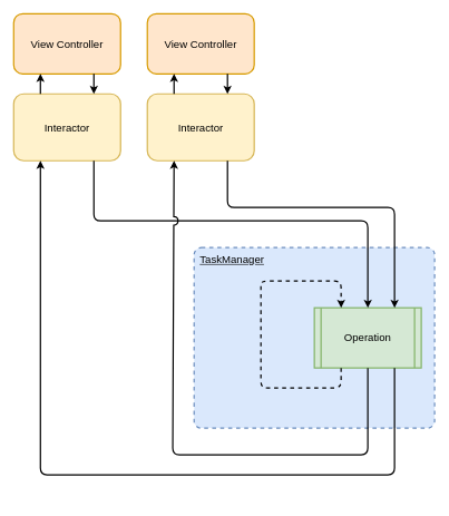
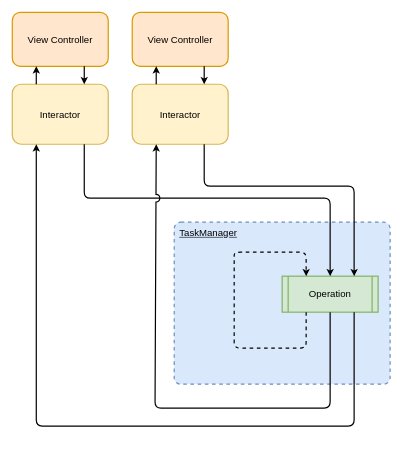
  <mxCell id="0" />
  <mxCell id="1" parent="0" />
  <mxCell id="2" value="&lt;u style=&quot;font-size: 16px;&quot;&gt;TaskManager&lt;/u&gt;" style="rounded=1;whiteSpace=wrap;html=1;shadow=0;strokeColor=#6c8ebf;fillColor=#dae8fc;align=left;labelPosition=center;verticalLabelPosition=middle;verticalAlign=top;dashed=1;fontSize=16;arcSize=4;perimeterSpacing=2;spacingTop=2;spacingLeft=7;strokeWidth=2;" parent="1" vertex="1"><mxGeometry x="290" y="370" width="360" height="270" as="geometry" /></mxCell>
  <mxCell id="3" value="Interactor" style="rounded=1;whiteSpace=wrap;html=1;fillColor=#fff2cc;strokeColor=#d6b656;horizontal=1;fontSize=16;strokeWidth=2;" parent="1" vertex="1"><mxGeometry x="20" y="140" width="160" height="100" as="geometry" /></mxCell>
  <mxCell id="4" value="Interactor" style="rounded=1;whiteSpace=wrap;html=1;fillColor=#fff2cc;strokeColor=#d6b656;fontSize=16;strokeWidth=2;" parent="1" vertex="1"><mxGeometry x="220" y="140" width="160" height="100" as="geometry" /></mxCell>
- <mxCell id="5" value="Operation" style="shape=process;whiteSpace=wrap;html=1;backgroundOutline=1;shadow=0;strokeColor=#82b366;fillColor=#d5e8d4;size=0.062;fontSize=16;strokeWidth=2;" parent="1" vertex="1"><mxGeometry x="470" y="460" width="160" height="90" as="geometry" /></mxCell>
+ <mxCell id="5" value="Operation" style="shape=process;whiteSpace=wrap;html=1;backgroundOutline=1;shadow=0;strokeColor=#82b366;fillColor=#d5e8d4;size=0.062;fontSize=16;strokeWidth=2;" parent="1" vertex="1"><mxGeometry x="470" y="460" width="160" height="60" as="geometry" /></mxCell>
  <mxCell id="6" value="" style="endArrow=classic;html=1;exitX=0.75;exitY=1;exitDx=0;exitDy=0;entryX=0.75;entryY=0;entryDx=0;entryDy=0;strokeWidth=2;jumpStyle=none;" parent="1" source="4" target="5" edge="1"><mxGeometry width="50" height="50" relative="1" as="geometry"><mxPoint x="370" y="560" as="sourcePoint" /><mxPoint x="420" y="510" as="targetPoint" /><Array as="points"><mxPoint x="340" y="310" /><mxPoint x="590" y="310" /></Array></mxGeometry></mxCell>
  <mxCell id="7" value="" style="endArrow=classic;html=1;exitX=0.75;exitY=1;exitDx=0;exitDy=0;entryX=0.5;entryY=0;entryDx=0;entryDy=0;strokeWidth=2;" parent="1" source="3" target="5" edge="1"><mxGeometry width="50" height="50" relative="1" as="geometry"><mxPoint x="370" y="560" as="sourcePoint" /><mxPoint x="420" y="510" as="targetPoint" /><Array as="points"><mxPoint x="140" y="330" /><mxPoint x="550" y="330" /></Array></mxGeometry></mxCell>
  <mxCell id="8" value="" style="endArrow=classic;html=1;dashed=1;entryX=0.25;entryY=0;entryDx=0;entryDy=0;exitX=0.25;exitY=1;exitDx=0;exitDy=0;strokeWidth=2;" parent="1" source="5" target="5" edge="1"><mxGeometry width="50" height="50" relative="1" as="geometry"><mxPoint x="210" y="520" as="sourcePoint" /><mxPoint x="260" y="470" as="targetPoint" /><Array as="points"><mxPoint x="510" y="580" /><mxPoint x="390" y="580" /><mxPoint x="390" y="440" /><mxPoint x="390" y="420" /><mxPoint x="510" y="420" /></Array></mxGeometry></mxCell>
  <mxCell id="9" value="" style="endArrow=classic;html=1;exitX=0.75;exitY=1;exitDx=0;exitDy=0;entryX=0.25;entryY=1;entryDx=0;entryDy=0;strokeWidth=2;" parent="1" source="5" target="3" edge="1"><mxGeometry width="50" height="50" relative="1" as="geometry"><mxPoint x="370" y="550" as="sourcePoint" /><mxPoint x="420" y="500" as="targetPoint" /><Array as="points"><mxPoint x="590" y="710" /><mxPoint x="60" y="710" /></Array></mxGeometry></mxCell>
  <mxCell id="10" value="" style="endArrow=classic;html=1;exitX=0.5;exitY=1;exitDx=0;exitDy=0;entryX=0.25;entryY=1;entryDx=0;entryDy=0;strokeWidth=2;jumpStyle=arc;jumpSize=11;" parent="1" source="5" target="4" edge="1"><mxGeometry width="50" height="50" relative="1" as="geometry"><mxPoint x="760" y="595" as="sourcePoint" /><mxPoint x="10" y="250" as="targetPoint" /><Array as="points"><mxPoint x="550" y="680" /><mxPoint x="258" y="680" /></Array></mxGeometry></mxCell>
  <mxCell id="11" style="edgeStyle=orthogonalEdgeStyle;rounded=0;orthogonalLoop=1;jettySize=auto;html=1;exitX=0;exitY=0;exitDx=400;exitDy=245;exitPerimeter=0;" parent="1" edge="1"><mxGeometry relative="1" as="geometry"><mxPoint x="455" y="750" as="sourcePoint" /><mxPoint x="455" y="750" as="targetPoint" /></mxGeometry></mxCell>
  <mxCell id="12" value="&lt;span&gt;View Controller&lt;/span&gt;" style="rounded=1;whiteSpace=wrap;html=1;glass=0;sketch=0;strokeWidth=2;fontSize=16;fillColor=#ffe6cc;strokeColor=#d79b00;" vertex="1" parent="1"><mxGeometry x="20" y="20" width="160" height="90" as="geometry" /></mxCell>
  <mxCell id="13" value="&lt;span&gt;View Controller&lt;/span&gt;" style="rounded=1;whiteSpace=wrap;html=1;glass=0;sketch=0;strokeWidth=2;fontSize=16;fillColor=#ffe6cc;strokeColor=#d79b00;" vertex="1" parent="1"><mxGeometry x="220" y="20" width="160" height="90" as="geometry" /></mxCell>
  <mxCell id="14" value="" style="endArrow=classic;html=1;strokeWidth=2;fontSize=16;exitX=0.75;exitY=1;exitDx=0;exitDy=0;entryX=0.75;entryY=0;entryDx=0;entryDy=0;" edge="1" parent="1" source="13" target="4"><mxGeometry width="50" height="50" relative="1" as="geometry"><mxPoint x="370" y="310" as="sourcePoint" /><mxPoint x="420" y="260" as="targetPoint" /></mxGeometry></mxCell>
  <mxCell id="15" value="" style="endArrow=classic;html=1;strokeWidth=2;fontSize=16;exitX=0.25;exitY=0;exitDx=0;exitDy=0;entryX=0.25;entryY=1;entryDx=0;entryDy=0;" edge="1" parent="1" source="4" target="13"><mxGeometry width="50" height="50" relative="1" as="geometry"><mxPoint x="350" y="120" as="sourcePoint" /><mxPoint x="350" y="150" as="targetPoint" /></mxGeometry></mxCell>
  <mxCell id="16" value="" style="endArrow=classic;html=1;strokeWidth=2;fontSize=16;exitX=0.25;exitY=0;exitDx=0;exitDy=0;entryX=0.25;entryY=1;entryDx=0;entryDy=0;" edge="1" parent="1" source="3" target="12"><mxGeometry width="50" height="50" relative="1" as="geometry"><mxPoint x="270" y="150" as="sourcePoint" /><mxPoint x="270" y="120" as="targetPoint" /></mxGeometry></mxCell>
  <mxCell id="17" value="" style="endArrow=classic;html=1;strokeWidth=2;fontSize=16;exitX=0.75;exitY=1;exitDx=0;exitDy=0;entryX=0.75;entryY=0;entryDx=0;entryDy=0;" edge="1" parent="1" source="12" target="3"><mxGeometry width="50" height="50" relative="1" as="geometry"><mxPoint x="350" y="120" as="sourcePoint" /><mxPoint x="350" y="150" as="targetPoint" /></mxGeometry></mxCell>
